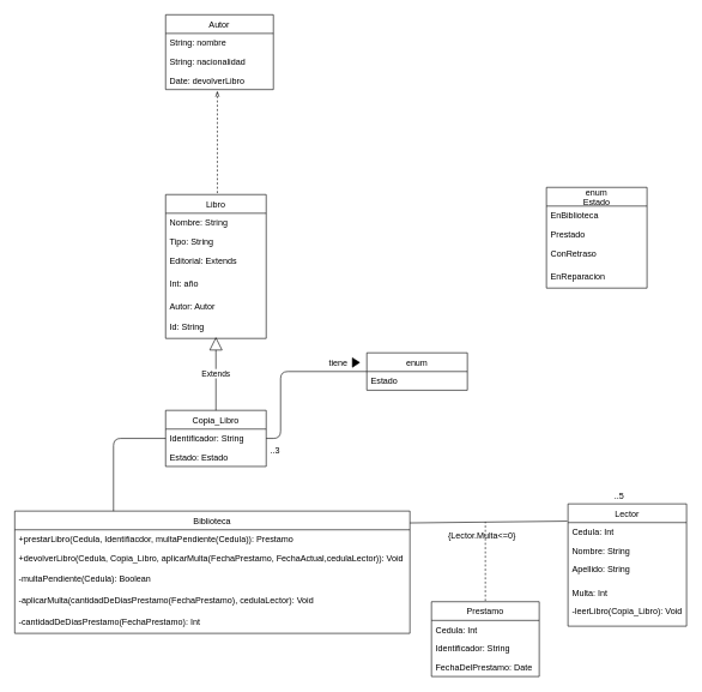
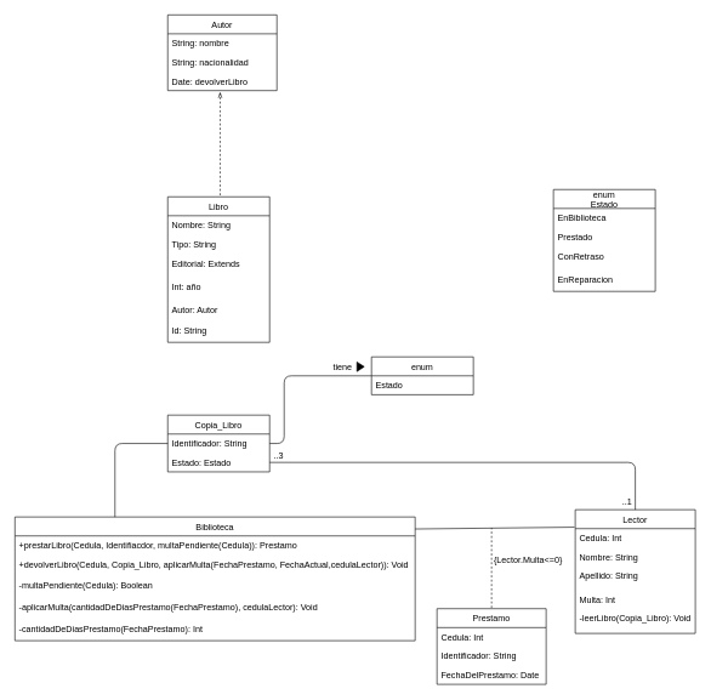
  <mxCell id="0" />
  <mxCell id="1" parent="0" />
  <mxCell id="2" value="Libro" style="swimlane;fontStyle=0;childLayout=stackLayout;horizontal=1;startSize=26;horizontalStack=0;resizeParent=1;resizeParentMax=0;resizeLast=0;collapsible=1;marginBottom=0;" parent="1" vertex="1"><mxGeometry x="230" y="270" width="140" height="200" as="geometry" /></mxCell>
  <mxCell id="3" value="Nombre: String" style="text;strokeColor=none;fillColor=none;align=left;verticalAlign=top;spacingLeft=4;spacingRight=4;overflow=hidden;rotatable=0;points=[[0,0.5],[1,0.5]];portConstraint=eastwest;" parent="2" vertex="1"><mxGeometry y="26" width="140" height="26" as="geometry" /></mxCell>
  <mxCell id="4" value="Tipo: String" style="text;strokeColor=none;fillColor=none;align=left;verticalAlign=top;spacingLeft=4;spacingRight=4;overflow=hidden;rotatable=0;points=[[0,0.5],[1,0.5]];portConstraint=eastwest;" parent="2" vertex="1"><mxGeometry y="52" width="140" height="26" as="geometry" /></mxCell>
  <mxCell id="5" value="Editorial: Extends" style="text;strokeColor=none;fillColor=none;align=left;verticalAlign=top;spacingLeft=4;spacingRight=4;overflow=hidden;rotatable=0;points=[[0,0.5],[1,0.5]];portConstraint=eastwest;" parent="2" vertex="1"><mxGeometry y="78" width="140" height="32" as="geometry" /></mxCell>
  <mxCell id="6" value="Int: año&#10;" style="text;strokeColor=none;fillColor=none;align=left;verticalAlign=top;spacingLeft=4;spacingRight=4;overflow=hidden;rotatable=0;points=[[0,0.5],[1,0.5]];portConstraint=eastwest;" parent="2" vertex="1"><mxGeometry y="110" width="140" height="32" as="geometry" /></mxCell>
  <mxCell id="7" value="Autor: Autor" style="text;strokeColor=none;fillColor=none;align=left;verticalAlign=top;spacingLeft=4;spacingRight=4;overflow=hidden;rotatable=0;points=[[0,0.5],[1,0.5]];portConstraint=eastwest;" parent="2" vertex="1"><mxGeometry y="142" width="140" height="58" as="geometry" /></mxCell>
  <mxCell id="8" value="Autor" style="swimlane;fontStyle=0;childLayout=stackLayout;horizontal=1;startSize=26;horizontalStack=0;resizeParent=1;resizeParentMax=0;resizeLast=0;collapsible=1;marginBottom=0;" parent="1" vertex="1"><mxGeometry x="230" y="20" width="150" height="104" as="geometry" /></mxCell>
  <mxCell id="9" value="String: nombre" style="text;strokeColor=none;fillColor=none;align=left;verticalAlign=top;spacingLeft=4;spacingRight=4;overflow=hidden;rotatable=0;points=[[0,0.5],[1,0.5]];portConstraint=eastwest;" parent="8" vertex="1"><mxGeometry y="26" width="150" height="26" as="geometry" /></mxCell>
  <mxCell id="10" value="String: nacionalidad" style="text;strokeColor=none;fillColor=none;align=left;verticalAlign=top;spacingLeft=4;spacingRight=4;overflow=hidden;rotatable=0;points=[[0,0.5],[1,0.5]];portConstraint=eastwest;" parent="8" vertex="1"><mxGeometry y="52" width="150" height="26" as="geometry" /></mxCell>
  <mxCell id="11" value="Date: devolverLibro" style="text;strokeColor=none;fillColor=none;align=left;verticalAlign=top;spacingLeft=4;spacingRight=4;overflow=hidden;rotatable=0;points=[[0,0.5],[1,0.5]];portConstraint=eastwest;" parent="8" vertex="1"><mxGeometry y="78" width="150" height="26" as="geometry" /></mxCell>
  <mxCell id="12" value="enum&#10;Estado" style="swimlane;fontStyle=0;childLayout=stackLayout;horizontal=1;startSize=26;horizontalStack=0;resizeParent=1;resizeParentMax=0;resizeLast=0;collapsible=1;marginBottom=0;" parent="1" vertex="1"><mxGeometry x="760" y="260" width="140" height="140" as="geometry" /></mxCell>
  <mxCell id="13" value="EnBiblioteca" style="text;strokeColor=none;fillColor=none;align=left;verticalAlign=top;spacingLeft=4;spacingRight=4;overflow=hidden;rotatable=0;points=[[0,0.5],[1,0.5]];portConstraint=eastwest;" parent="12" vertex="1"><mxGeometry y="26" width="140" height="26" as="geometry" /></mxCell>
  <mxCell id="14" value="Prestado" style="text;strokeColor=none;fillColor=none;align=left;verticalAlign=top;spacingLeft=4;spacingRight=4;overflow=hidden;rotatable=0;points=[[0,0.5],[1,0.5]];portConstraint=eastwest;" parent="12" vertex="1"><mxGeometry y="52" width="140" height="58" as="geometry" /></mxCell>
  <mxCell id="15" value="EnReparacion" style="text;strokeColor=none;fillColor=none;align=left;verticalAlign=top;spacingLeft=4;spacingRight=4;overflow=hidden;rotatable=0;points=[[0,0.5],[1,0.5]];portConstraint=eastwest;" parent="12" vertex="1"><mxGeometry y="110" width="140" height="30" as="geometry" /></mxCell>
  <mxCell id="16" value="ConRetraso" style="text;strokeColor=none;fillColor=none;align=left;verticalAlign=top;spacingLeft=4;spacingRight=4;overflow=hidden;rotatable=0;points=[[0,0.5],[1,0.5]];portConstraint=eastwest;" parent="1" vertex="1"><mxGeometry x="760" y="338" width="140" height="26" as="geometry" /></mxCell>
  <mxCell id="17" value="Lector" style="swimlane;fontStyle=0;childLayout=stackLayout;horizontal=1;startSize=26;horizontalStack=0;resizeParent=1;resizeParentMax=0;resizeLast=0;collapsible=1;marginBottom=0;" parent="1" vertex="1"><mxGeometry x="790" y="700" width="165" height="170" as="geometry" /></mxCell>
  <mxCell id="18" value="Cedula: Int" style="text;strokeColor=none;fillColor=none;align=left;verticalAlign=top;spacingLeft=4;spacingRight=4;overflow=hidden;rotatable=0;points=[[0,0.5],[1,0.5]];portConstraint=eastwest;" parent="17" vertex="1"><mxGeometry y="26" width="165" height="26" as="geometry" /></mxCell>
  <mxCell id="19" value="Nombre: String" style="text;strokeColor=none;fillColor=none;align=left;verticalAlign=top;spacingLeft=4;spacingRight=4;overflow=hidden;rotatable=0;points=[[0,0.5],[1,0.5]];portConstraint=eastwest;" parent="17" vertex="1"><mxGeometry y="52" width="165" height="26" as="geometry" /></mxCell>
  <mxCell id="20" value="Apellido: String" style="text;strokeColor=none;fillColor=none;align=left;verticalAlign=top;spacingLeft=4;spacingRight=4;overflow=hidden;rotatable=0;points=[[0,0.5],[1,0.5]];portConstraint=eastwest;" parent="17" vertex="1"><mxGeometry y="78" width="165" height="32" as="geometry" /></mxCell>
  <mxCell id="21" value="Multa: Int" style="text;strokeColor=none;fillColor=none;align=left;verticalAlign=top;spacingLeft=4;spacingRight=4;overflow=hidden;rotatable=0;points=[[0,0.5],[1,0.5]];portConstraint=eastwest;" parent="17" vertex="1"><mxGeometry y="110" width="165" height="60" as="geometry" /></mxCell>
  <mxCell id="22" value="Biblioteca" style="swimlane;fontStyle=0;childLayout=stackLayout;horizontal=1;startSize=26;horizontalStack=0;resizeParent=1;resizeParentMax=0;resizeLast=0;collapsible=1;marginBottom=0;" parent="1" vertex="1"><mxGeometry x="20" y="710" width="550" height="170" as="geometry"><mxRectangle x="30" y="770" width="80" height="26" as="alternateBounds" /></mxGeometry></mxCell>
  <mxCell id="23" value="+prestarLibro(Cedula, Identifiacdor, multaPendiente(Cedula)): Prestamo" style="text;strokeColor=none;fillColor=none;align=left;verticalAlign=top;spacingLeft=4;spacingRight=4;overflow=hidden;rotatable=0;points=[[0,0.5],[1,0.5]];portConstraint=eastwest;" parent="22" vertex="1"><mxGeometry y="26" width="550" height="26" as="geometry" /></mxCell>
  <mxCell id="24" value="+devolverLibro(Cedula, Copia_Libro, aplicarMulta(FechaPrestamo, FechaActual,cedulaLector)): Void" style="text;strokeColor=none;fillColor=none;align=left;verticalAlign=top;spacingLeft=4;spacingRight=4;overflow=hidden;rotatable=0;points=[[0,0.5],[1,0.5]];portConstraint=eastwest;" parent="22" vertex="1"><mxGeometry y="52" width="550" height="28" as="geometry" /></mxCell>
  <mxCell id="25" value="-multaPendiente(Cedula): Boolean" style="text;strokeColor=none;fillColor=none;align=left;verticalAlign=top;spacingLeft=4;spacingRight=4;overflow=hidden;rotatable=0;points=[[0,0.5],[1,0.5]];portConstraint=eastwest;" vertex="1" parent="22"><mxGeometry y="80" width="550" height="30" as="geometry" /></mxCell>
  <mxCell id="26" value="-aplicarMulta(cantidadDeDiasPrestamo(FechaPrestamo), cedulaLector): Void" style="text;strokeColor=none;fillColor=none;align=left;verticalAlign=top;spacingLeft=4;spacingRight=4;overflow=hidden;rotatable=0;points=[[0,0.5],[1,0.5]];portConstraint=eastwest;" vertex="1" parent="22"><mxGeometry y="110" width="550" height="30" as="geometry" /></mxCell>
  <mxCell id="27" value="-cantidadDeDiasPrestamo(FechaPrestamo): Int" style="text;strokeColor=none;fillColor=none;align=left;verticalAlign=top;spacingLeft=4;spacingRight=4;overflow=hidden;rotatable=0;points=[[0,0.5],[1,0.5]];portConstraint=eastwest;" vertex="1" parent="22"><mxGeometry y="140" width="550" height="30" as="geometry" /></mxCell>
  <mxCell id="28" value="Copia_Libro" style="swimlane;fontStyle=0;childLayout=stackLayout;horizontal=1;startSize=26;horizontalStack=0;resizeParent=1;resizeParentMax=0;resizeLast=0;collapsible=1;marginBottom=0;" parent="1" vertex="1"><mxGeometry x="230" y="570" width="140" height="78" as="geometry" /></mxCell>
  <mxCell id="29" value="Identificador: String" style="text;strokeColor=none;fillColor=none;align=left;verticalAlign=top;spacingLeft=4;spacingRight=4;overflow=hidden;rotatable=0;points=[[0,0.5],[1,0.5]];portConstraint=eastwest;" parent="28" vertex="1"><mxGeometry y="26" width="140" height="26" as="geometry" /></mxCell>
  <mxCell id="30" value="Estado: Estado" style="text;strokeColor=none;fillColor=none;align=left;verticalAlign=top;spacingLeft=4;spacingRight=4;overflow=hidden;rotatable=0;points=[[0,0.5],[1,0.5]];portConstraint=eastwest;" parent="28" vertex="1"><mxGeometry y="52" width="140" height="26" as="geometry" /></mxCell>
  <mxCell id="31" value="Id: String" style="text;strokeColor=none;fillColor=none;align=left;verticalAlign=top;spacingLeft=4;spacingRight=4;overflow=hidden;rotatable=0;points=[[0,0.5],[1,0.5]];portConstraint=eastwest;" parent="1" vertex="1"><mxGeometry x="230" y="440" width="140" height="28" as="geometry" /></mxCell>
  <mxCell id="32" value="enum" style="swimlane;fontStyle=0;childLayout=stackLayout;horizontal=1;startSize=26;horizontalStack=0;resizeParent=1;resizeParentMax=0;resizeLast=0;collapsible=1;marginBottom=0;" parent="1" vertex="1"><mxGeometry x="510" y="490" width="140" height="52" as="geometry" /></mxCell>
  <mxCell id="33" value="Estado" style="text;strokeColor=none;fillColor=none;align=left;verticalAlign=top;spacingLeft=4;spacingRight=4;overflow=hidden;rotatable=0;points=[[0,0.5],[1,0.5]];portConstraint=eastwest;" parent="32" vertex="1"><mxGeometry y="26" width="140" height="26" as="geometry" /></mxCell>
- <mxCell id="34" value="Extends" style="endArrow=block;endSize=16;endFill=0;html=1;exitX=0.5;exitY=0;exitDx=0;exitDy=0;" parent="1" source="28" target="31" edge="1"><mxGeometry width="160" relative="1" as="geometry"><mxPoint x="480" y="450" as="sourcePoint" /><mxPoint x="302" y="480" as="targetPoint" /></mxGeometry></mxCell>
  <mxCell id="35" value="" style="endArrow=none;html=1;exitX=1;exitY=0.5;exitDx=0;exitDy=0;entryX=0;entryY=0.5;entryDx=0;entryDy=0;edgeStyle=orthogonalEdgeStyle;" parent="1" source="29" target="32" edge="1"><mxGeometry width="50" height="50" relative="1" as="geometry"><mxPoint x="540" y="370" as="sourcePoint" /><mxPoint x="590" y="320" as="targetPoint" /><Array as="points"><mxPoint x="390" y="609" /><mxPoint x="390" y="516" /></Array></mxGeometry></mxCell>
  <mxCell id="36" value="" style="triangle;whiteSpace=wrap;html=1;fillColor=#000000;" parent="1" vertex="1"><mxGeometry x="490" y="497" width="10" height="13" as="geometry" /></mxCell>
  <mxCell id="37" value="tiene" style="text;html=1;align=center;verticalAlign=middle;resizable=0;points=[];autosize=1;strokeColor=none;" parent="1" vertex="1"><mxGeometry x="450" y="493.5" width="40" height="20" as="geometry" /></mxCell>
  <mxCell id="38" value="" style="endArrow=openThin;html=1;dashed=1;endFill=0;" parent="1" edge="1"><mxGeometry width="50" height="50" relative="1" as="geometry"><mxPoint x="302" y="268" as="sourcePoint" /><mxPoint x="302" y="126" as="targetPoint" /></mxGeometry></mxCell>
  <mxCell id="39" value="" style="endArrow=none;html=1;exitX=0.25;exitY=0;exitDx=0;exitDy=0;entryX=0;entryY=0.5;entryDx=0;entryDy=0;edgeStyle=orthogonalEdgeStyle;" parent="1" source="22" target="29" edge="1"><mxGeometry width="50" height="50" relative="1" as="geometry"><mxPoint x="590" y="570" as="sourcePoint" /><mxPoint x="640" y="520" as="targetPoint" /></mxGeometry></mxCell>
  <mxCell id="40" value="" style="endArrow=none;html=1;entryX=1;entryY=0.097;entryDx=0;entryDy=0;entryPerimeter=0;" parent="1" target="22" edge="1"><mxGeometry width="50" height="50" relative="1" as="geometry"><mxPoint x="789" y="724" as="sourcePoint" /><mxPoint x="570" y="720" as="targetPoint" /></mxGeometry></mxCell>
  <mxCell id="41" value="" style="endArrow=none;html=1;exitX=0.5;exitY=0;exitDx=0;exitDy=0;dashed=1;targetPerimeterSpacing=-7;" parent="1" edge="1"><mxGeometry width="50" height="50" relative="1" as="geometry"><mxPoint x="675" y="841" as="sourcePoint" /><mxPoint x="675" y="725" as="targetPoint" /></mxGeometry></mxCell>
  <mxCell id="42" value="-leerLibro(Copia_Libro): Void" style="text;strokeColor=none;fillColor=none;align=left;verticalAlign=top;spacingLeft=4;spacingRight=4;overflow=hidden;rotatable=0;points=[[0,0.5],[1,0.5]];portConstraint=eastwest;" vertex="1" parent="1"><mxGeometry x="790" y="836" width="165" height="26" as="geometry" /></mxCell>
+ <mxCell id="43" value="" style="endArrow=none;html=1;exitX=1;exitY=0.5;exitDx=0;exitDy=0;entryX=0.5;entryY=0;entryDx=0;entryDy=0;edgeStyle=orthogonalEdgeStyle;" edge="1" parent="1" source="30" target="17"><mxGeometry width="50" height="50" relative="1" as="geometry"><mxPoint x="640" y="620" as="sourcePoint" /><mxPoint x="690" y="570" as="targetPoint" /></mxGeometry></mxCell>
  <mxCell id="44" value="..3" style="text;html=1;align=center;verticalAlign=middle;resizable=0;points=[];autosize=1;strokeColor=none;" vertex="1" parent="1"><mxGeometry x="367" y="616" width="30" height="20" as="geometry" /></mxCell>
- <mxCell id="45" value="..5" style="text;html=1;align=center;verticalAlign=middle;resizable=0;points=[];autosize=1;strokeColor=none;" vertex="1" parent="1"><mxGeometry x="846" y="679" width="30" height="20" as="geometry" /></mxCell>
+ <mxCell id="45" value="..1" style="text;html=1;align=center;verticalAlign=middle;resizable=0;points=[];autosize=1;strokeColor=none;" vertex="1" parent="1"><mxGeometry x="846" y="679" width="30" height="20" as="geometry" /></mxCell>
  <mxCell id="46" value="Prestamo" style="swimlane;fontStyle=0;childLayout=stackLayout;horizontal=1;startSize=26;horizontalStack=0;resizeParent=1;resizeParentMax=0;resizeLast=0;collapsible=1;marginBottom=0;fillColor=#FFFFFF;" parent="1" vertex="1"><mxGeometry x="600" y="836" width="150" height="104" as="geometry" /></mxCell>
  <mxCell id="47" value="Cedula: Int" style="text;strokeColor=none;fillColor=none;align=left;verticalAlign=top;spacingLeft=4;spacingRight=4;overflow=hidden;rotatable=0;points=[[0,0.5],[1,0.5]];portConstraint=eastwest;" parent="46" vertex="1"><mxGeometry y="26" width="150" height="26" as="geometry" /></mxCell>
  <mxCell id="48" value="Identificador: String" style="text;strokeColor=none;fillColor=none;align=left;verticalAlign=top;spacingLeft=4;spacingRight=4;overflow=hidden;rotatable=0;points=[[0,0.5],[1,0.5]];portConstraint=eastwest;" parent="46" vertex="1"><mxGeometry y="52" width="150" height="26" as="geometry" /></mxCell>
  <mxCell id="49" value="FechaDelPrestamo: Date" style="text;strokeColor=none;fillColor=none;align=left;verticalAlign=top;spacingLeft=4;spacingRight=4;overflow=hidden;rotatable=0;points=[[0,0.5],[1,0.5]];portConstraint=eastwest;" parent="46" vertex="1"><mxGeometry y="78" width="150" height="26" as="geometry" /></mxCell>
- <mxCell id="50" value="{Lector.Multa&amp;lt;=0}" style="text;html=1;align=center;verticalAlign=middle;resizable=0;points=[];autosize=1;strokeColor=none;" vertex="1" parent="1"><mxGeometry x="615" y="735" width="110" height="20" as="geometry" /></mxCell>
+ <mxCell id="50" value="{Lector.Multa&amp;lt;=0}" style="text;html=1;align=center;verticalAlign=middle;resizable=0;points=[];autosize=1;strokeColor=none;" vertex="1" parent="1"><mxGeometry x="670" y="760" width="110" height="20" as="geometry" /></mxCell>
